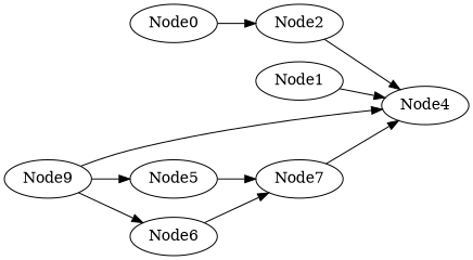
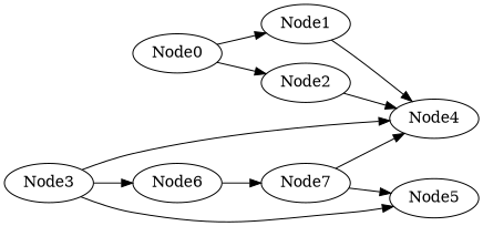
  digraph {
    rankdir=LR
    Node0
    Node1
    Node2
    Node4
-   Node3 [label=Node9]
+   Node3
    Node5
    Node6
    Node7
+   Node0 -> Node1
    Node0 -> Node2
    Node1 -> Node4
    Node2 -> Node4
    Node3 -> Node4
    Node3 -> Node5
    Node3 -> Node6
-   Node5 -> Node7
+   Node7 -> Node5
    Node6 -> Node7
    Node7 -> Node4
  }
